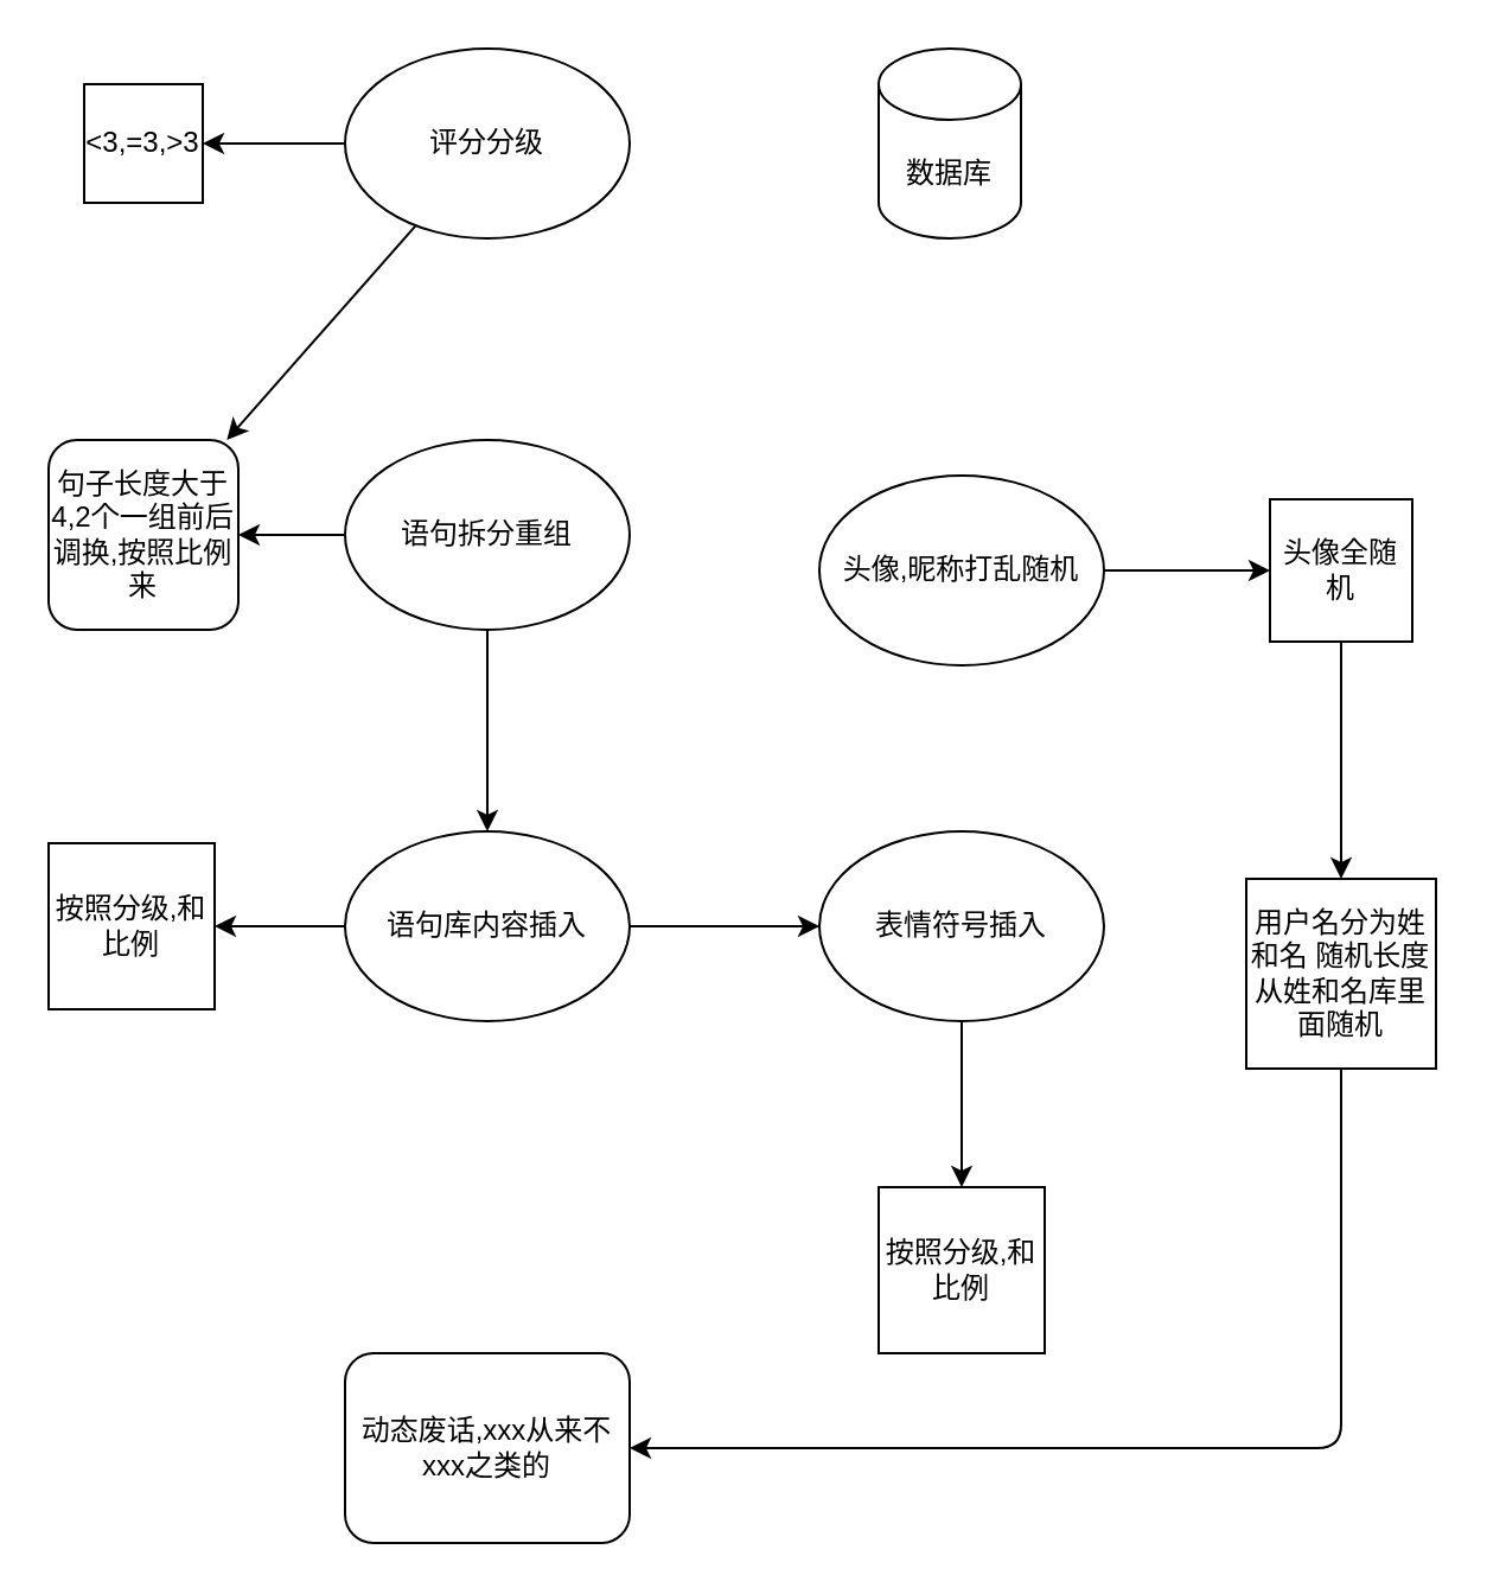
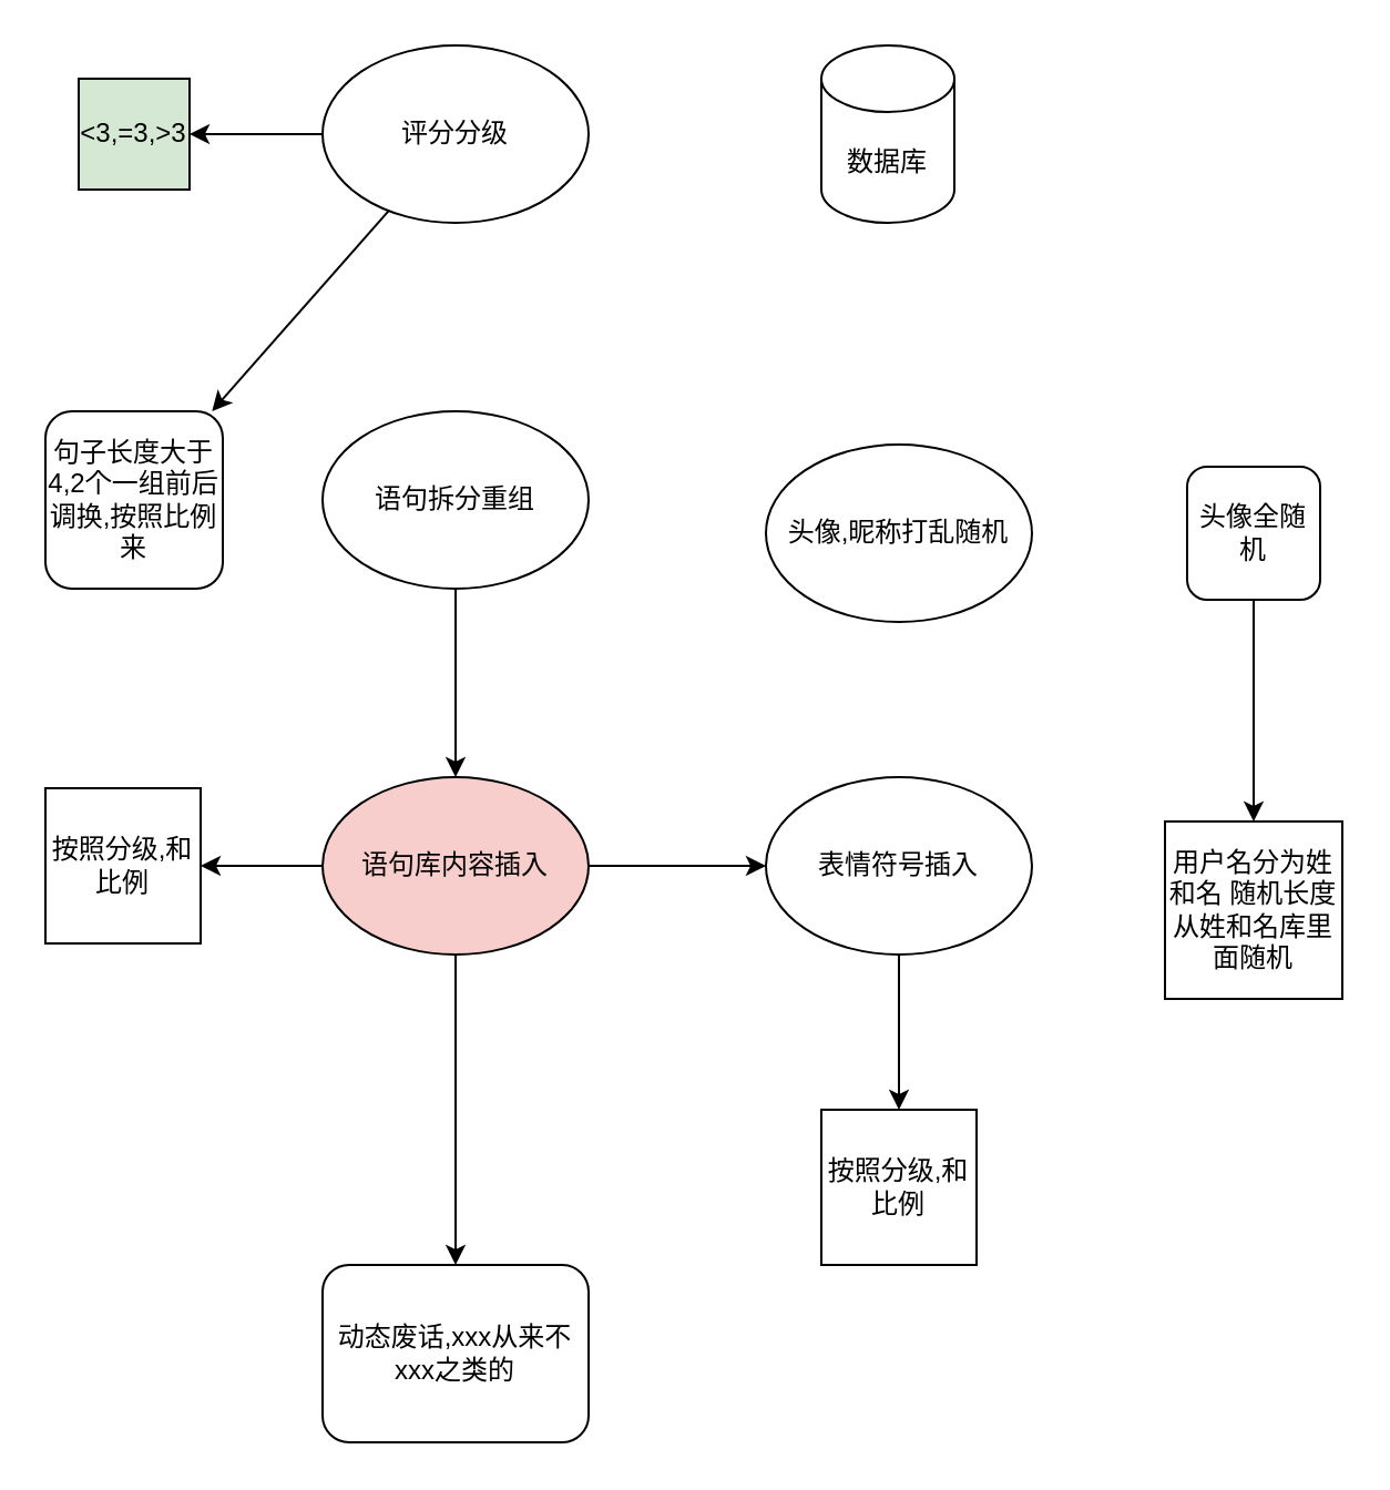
  <mxCell id="0" />
  <mxCell id="1" parent="0" />
  <mxCell id="2" value="数据库" style="shape=cylinder3;whiteSpace=wrap;html=1;boundedLbl=1;backgroundOutline=1;size=15;" vertex="1" parent="1"><mxGeometry x="370" y="20" width="60" height="80" as="geometry" /></mxCell>
  <mxCell id="3" style="edgeStyle=none;html=1;" edge="1" parent="1" source="5" target="18"><mxGeometry relative="1" as="geometry"><mxPoint x="205" y="240" as="targetPoint" /></mxGeometry></mxCell>
  <mxCell id="4" style="edgeStyle=none;html=1;" edge="1" parent="1" source="5" target="17"><mxGeometry relative="1" as="geometry"><mxPoint x="55" y="60" as="targetPoint" /></mxGeometry></mxCell>
  <mxCell id="5" value="评分分级" style="ellipse;whiteSpace=wrap;html=1;" vertex="1" parent="1"><mxGeometry x="145" y="20" width="120" height="80" as="geometry" /></mxCell>
  <mxCell id="6" style="edgeStyle=none;html=1;" edge="1" parent="1" source="8" target="12"><mxGeometry relative="1" as="geometry"><mxPoint x="205" y="370" as="targetPoint" /></mxGeometry></mxCell>
- <mxCell id="7" style="edgeStyle=none;html=1;" edge="1" parent="1" source="8" target="18"><mxGeometry relative="1" as="geometry"><mxPoint x="85" y="225" as="targetPoint" /></mxGeometry></mxCell>
  <mxCell id="8" value="语句拆分重组" style="ellipse;whiteSpace=wrap;html=1;" vertex="1" parent="1"><mxGeometry x="145" y="185" width="120" height="80" as="geometry" /></mxCell>
  <mxCell id="9" style="edgeStyle=none;html=1;" edge="1" parent="1" source="12" target="14"><mxGeometry relative="1" as="geometry"><mxPoint x="375" y="390" as="targetPoint" /></mxGeometry></mxCell>
  <mxCell id="10" style="edgeStyle=none;html=1;" edge="1" parent="1" source="12" target="19"><mxGeometry relative="1" as="geometry"><mxPoint x="65" y="390" as="targetPoint" /></mxGeometry></mxCell>
- <mxCell id="12" value="语句库内容插入" style="ellipse;whiteSpace=wrap;html=1;" vertex="1" parent="1"><mxGeometry x="145" y="350" width="120" height="80" as="geometry" /></mxCell>
+ <mxCell id="11" style="edgeStyle=none;html=1;" edge="1" parent="1" source="12" target="25"><mxGeometry relative="1" as="geometry"><mxPoint x="205" y="510" as="targetPoint" /></mxGeometry></mxCell>
+ <mxCell id="12" value="语句库内容插入" style="ellipse;whiteSpace=wrap;html=1;fillColor=#f8cecc;" vertex="1" parent="1"><mxGeometry x="145" y="350" width="120" height="80" as="geometry" /></mxCell>
  <mxCell id="13" style="edgeStyle=none;html=1;entryX=0.5;entryY=0;entryDx=0;entryDy=0;" edge="1" parent="1" source="14" target="20"><mxGeometry relative="1" as="geometry"><mxPoint x="405" y="490" as="targetPoint" /></mxGeometry></mxCell>
  <mxCell id="14" value="表情符号插入" style="ellipse;whiteSpace=wrap;html=1;" vertex="1" parent="1"><mxGeometry x="345" y="350" width="120" height="80" as="geometry" /></mxCell>
- <mxCell id="15" style="edgeStyle=none;html=1;" edge="1" parent="1" source="16" target="22"><mxGeometry relative="1" as="geometry"><mxPoint x="535" y="240" as="targetPoint" /></mxGeometry></mxCell>
  <mxCell id="16" value="头像,昵称打乱随机" style="ellipse;whiteSpace=wrap;html=1;" vertex="1" parent="1"><mxGeometry x="345" y="200" width="120" height="80" as="geometry" /></mxCell>
- <mxCell id="17" value="&amp;lt;3,=3,&amp;gt;3" style="whiteSpace=wrap;html=1;aspect=fixed;" vertex="1" parent="1"><mxGeometry x="35" y="35" width="50" height="50" as="geometry" /></mxCell>
+ <mxCell id="17" value="&amp;lt;3,=3,&amp;gt;3" style="whiteSpace=wrap;html=1;aspect=fixed;fillColor=#d5e8d4;" vertex="1" parent="1"><mxGeometry x="35" y="35" width="50" height="50" as="geometry" /></mxCell>
  <mxCell id="18" value="句子长度大于4,2个一组前后调换,按照比例来" style="whiteSpace=wrap;html=1;aspect=fixed;rounded=1;" vertex="1" parent="1"><mxGeometry x="20" y="185" width="80" height="80" as="geometry" /></mxCell>
  <mxCell id="19" value="按照分级,和比例" style="whiteSpace=wrap;html=1;aspect=fixed;" vertex="1" parent="1"><mxGeometry x="20" y="355" width="70" height="70" as="geometry" /></mxCell>
  <mxCell id="20" value="按照分级,和比例" style="whiteSpace=wrap;html=1;aspect=fixed;" vertex="1" parent="1"><mxGeometry x="370" y="500" width="70" height="70" as="geometry" /></mxCell>
  <mxCell id="21" style="edgeStyle=none;html=1;" edge="1" parent="1" source="22" target="24"><mxGeometry relative="1" as="geometry"><mxPoint x="565" y="330" as="targetPoint" /></mxGeometry></mxCell>
- <mxCell id="22" value="头像全随机" style="whiteSpace=wrap;html=1;aspect=fixed;" vertex="1" parent="1"><mxGeometry x="535" y="210" width="60" height="60" as="geometry" /></mxCell>
- <mxCell id="23" style="edgeStyle=none;html=1;entryX=1;entryY=0.5;entryDx=0;entryDy=0;" edge="1" parent="1" source="24" target="25"><mxGeometry relative="1" as="geometry"><Array as="points"><mxPoint x="565" y="610" /></Array></mxGeometry></mxCell>
+ <mxCell id="22" value="头像全随机" style="whiteSpace=wrap;html=1;aspect=fixed;rounded=1;" vertex="1" parent="1"><mxGeometry x="535" y="210" width="60" height="60" as="geometry" /></mxCell>
  <mxCell id="24" value="用户名分为姓和名 随机长度从姓和名库里面随机" style="whiteSpace=wrap;html=1;aspect=fixed;" vertex="1" parent="1"><mxGeometry x="525" y="370" width="80" height="80" as="geometry" /></mxCell>
  <mxCell id="25" value="动态废话,xxx从来不xxx之类的" style="whiteSpace=wrap;html=1;rounded=1;" vertex="1" parent="1"><mxGeometry x="145" y="570" width="120" height="80" as="geometry" /></mxCell>
